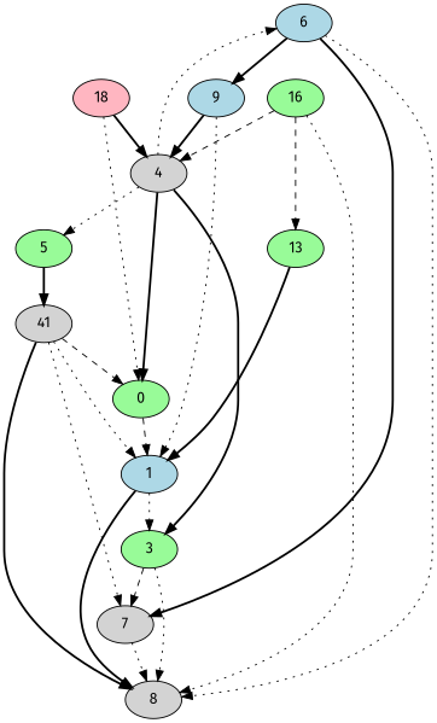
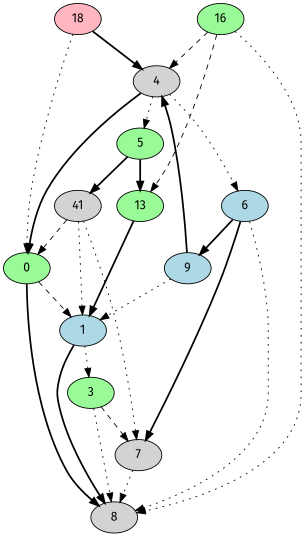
  strict digraph {
    fontname="Fira Sans"
    node [fillcolor=palegreen fontname="Fira Sans" style=filled]
    edge [fontname="Fira Sans" style=dotted]
    1 [fillcolor=lightblue]
    0
    3
    8 [fillcolor=lightgrey]
    7 [fillcolor=lightgrey]
    4 [fillcolor=lightgrey]
    5
    6 [fillcolor=lightblue]
    n9 [fillcolor=lightgrey label=41]
    13
    9 [fillcolor=lightblue]
    n12 [fillcolor=lightpink label=18]
    n13 [label=16]
    1 -> 3
    1 -> 8 [style=bold]
    0 -> 1 [style=dashed]
    3 -> 8
    3 -> 7 [style=dashed]
    7 -> 8
    4 -> 0 [style=bold]
-   4 -> 3 [style=bold]
    4 -> 5
    4 -> 6
    5 -> n9 [style=bold]
+   5 -> 13 [style=bold]
    6 -> 8
    6 -> 7 [style=bold]
    6 -> 9 [style=bold]
    n9 -> 1
    n9 -> 0 [style=dashed]
-   n9 -> 8 [style=bold]
+   0 -> 8 [style=bold]
    n9 -> 7
    13 -> 1 [style=bold]
    9 -> 1
    9 -> 4 [style=bold]
    n12 -> 0
    n12 -> 4 [style=bold]
    n13 -> 8
    n13 -> 4 [style=dashed]
    n13 -> 13 [style=dashed]
  }
